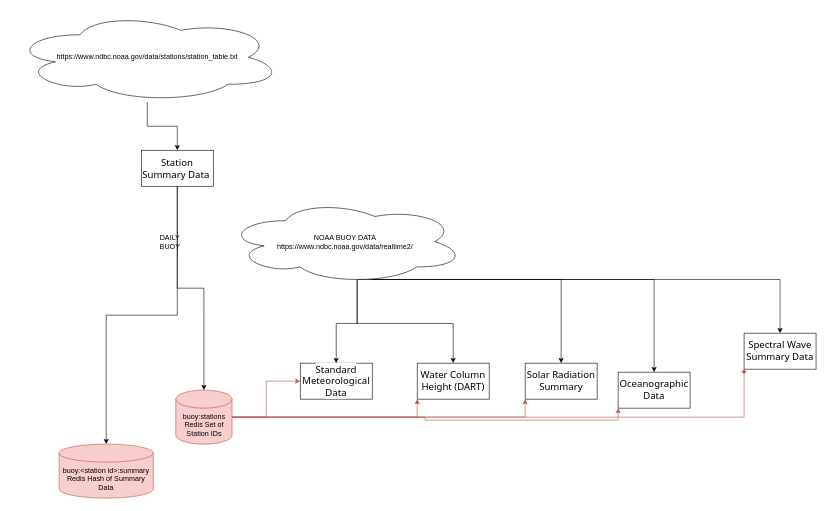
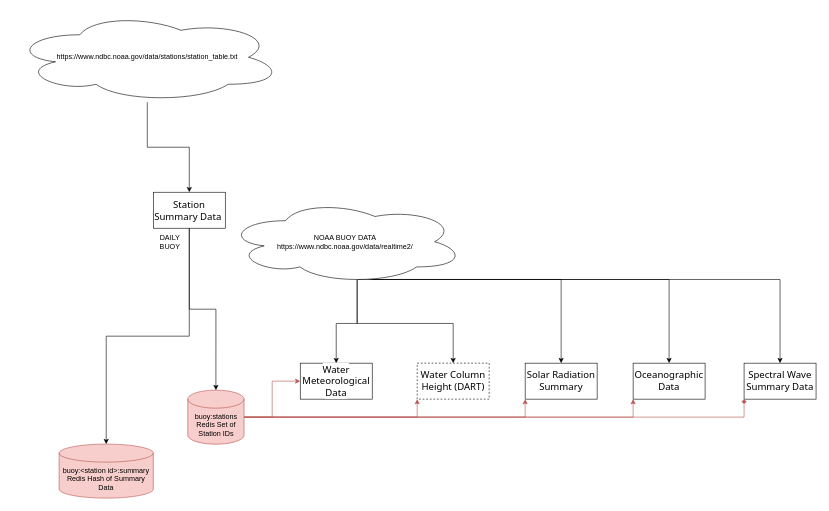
  <mxCell id="0" />
  <mxCell id="1" parent="0" />
  <mxCell id="2" style="edgeStyle=orthogonalEdgeStyle;rounded=0;orthogonalLoop=1;jettySize=auto;html=1;exitX=0.55;exitY=0.95;exitDx=0;exitDy=0;exitPerimeter=0;" parent="1" source="7" target="8" edge="1"><mxGeometry relative="1" as="geometry" /></mxCell>
  <mxCell id="3" style="edgeStyle=orthogonalEdgeStyle;rounded=0;orthogonalLoop=1;jettySize=auto;html=1;entryX=0.5;entryY=0;entryDx=0;entryDy=0;exitX=0.55;exitY=0.95;exitDx=0;exitDy=0;exitPerimeter=0;" parent="1" source="7" target="9" edge="1"><mxGeometry relative="1" as="geometry" /></mxCell>
  <mxCell id="4" style="edgeStyle=orthogonalEdgeStyle;rounded=0;orthogonalLoop=1;jettySize=auto;html=1;entryX=0.5;entryY=0;entryDx=0;entryDy=0;exitX=0.55;exitY=0.95;exitDx=0;exitDy=0;exitPerimeter=0;" parent="1" source="7" target="10" edge="1"><mxGeometry relative="1" as="geometry"><mxPoint x="635" y="485" as="sourcePoint" /></mxGeometry></mxCell>
  <mxCell id="5" style="edgeStyle=orthogonalEdgeStyle;rounded=0;orthogonalLoop=1;jettySize=auto;html=1;entryX=0.5;entryY=0;entryDx=0;entryDy=0;exitX=0.55;exitY=0.95;exitDx=0;exitDy=0;exitPerimeter=0;" parent="1" source="7" target="11" edge="1"><mxGeometry relative="1" as="geometry" /></mxCell>
  <mxCell id="6" style="edgeStyle=orthogonalEdgeStyle;rounded=0;orthogonalLoop=1;jettySize=auto;html=1;entryX=0.5;entryY=0;entryDx=0;entryDy=0;exitX=0.55;exitY=0.95;exitDx=0;exitDy=0;exitPerimeter=0;" parent="1" source="7" target="12" edge="1"><mxGeometry relative="1" as="geometry"><mxPoint x="572" y="468" as="sourcePoint" /></mxGeometry></mxCell>
  <mxCell id="7" value="NOAA BUOY DATA&lt;div&gt;https://www.ndbc.noaa.gov/data/realtime2/&lt;br&gt;&lt;/div&gt;" style="ellipse;shape=cloud;whiteSpace=wrap;html=1;" parent="1" vertex="1"><mxGeometry x="376.25" y="332.5" width="397.5" height="140" as="geometry" /></mxCell>
- <mxCell id="8" value="&lt;span style=&quot;font-family: system-ui, sans-serif; font-size: 16px; text-align: start; background-color: rgb(255, 255, 255);&quot;&gt;Standard Meteorological Data&lt;/span&gt;" style="rounded=0;whiteSpace=wrap;html=1;" parent="1" vertex="1"><mxGeometry x="500" y="605" width="120" height="60" as="geometry" /></mxCell>
- <mxCell id="9" value="&lt;span style=&quot;font-family: system-ui, sans-serif; font-size: 16px; text-align: start; background-color: rgb(255, 255, 255);&quot;&gt;Water Column Height (DART)&lt;/span&gt;" style="rounded=0;whiteSpace=wrap;html=1;" parent="1" vertex="1"><mxGeometry x="695" y="605" width="120" height="60" as="geometry" /></mxCell>
+ <mxCell id="8" value="&lt;span style=&quot;font-family: system-ui, sans-serif; font-size: 16px; text-align: start; background-color: rgb(255, 255, 255);&quot;&gt;Water Meteorological Data&lt;/span&gt;" style="rounded=0;whiteSpace=wrap;html=1;" parent="1" vertex="1"><mxGeometry x="500" y="605" width="120" height="60" as="geometry" /></mxCell>
+ <mxCell id="9" value="&lt;span style=&quot;font-family: system-ui, sans-serif; font-size: 16px; text-align: start; background-color: rgb(255, 255, 255);&quot;&gt;Water Column Height (DART)&lt;/span&gt;" style="rounded=0;whiteSpace=wrap;html=1;dashed=1;" parent="1" vertex="1"><mxGeometry x="695" y="605" width="120" height="60" as="geometry" /></mxCell>
  <mxCell id="10" value="&lt;span style=&quot;font-family: system-ui, sans-serif; font-size: 16px; text-align: start; background-color: rgb(255, 255, 255);&quot;&gt;Solar Radiation Summary&lt;/span&gt;" style="rounded=0;whiteSpace=wrap;html=1;" parent="1" vertex="1"><mxGeometry x="875" y="605" width="120" height="60" as="geometry" /></mxCell>
- <mxCell id="11" value="&lt;span style=&quot;font-family: system-ui, sans-serif; font-size: 16px; text-align: start; background-color: rgb(255, 255, 255);&quot;&gt;Oceanographic Data&lt;/span&gt;" style="rounded=0;whiteSpace=wrap;html=1;" parent="1" vertex="1"><mxGeometry x="1030" y="620" width="120" height="60" as="geometry" /></mxCell>
- <mxCell id="12" value="&lt;span style=&quot;font-family: system-ui, sans-serif; font-size: 16px; text-align: start; background-color: rgb(255, 255, 255);&quot;&gt;Spectral Wave Summary Data&lt;/span&gt;" style="rounded=0;whiteSpace=wrap;html=1;" parent="1" vertex="1"><mxGeometry x="1240" y="555" width="120" height="60" as="geometry" /></mxCell>
- <mxCell id="13" value="&lt;span style=&quot;font-family: system-ui, sans-serif; font-size: 16px; text-align: start; background-color: rgb(255, 255, 255);&quot;&gt;Station Summary Data&amp;nbsp;&lt;/span&gt;" style="rounded=0;whiteSpace=wrap;html=1;" parent="1" vertex="1"><mxGeometry x="235" y="250" width="120" height="60" as="geometry" /></mxCell>
+ <mxCell id="11" value="&lt;span style=&quot;font-family: system-ui, sans-serif; font-size: 16px; text-align: start; background-color: rgb(255, 255, 255);&quot;&gt;Oceanographic Data&lt;/span&gt;" style="rounded=0;whiteSpace=wrap;html=1;" parent="1" vertex="1"><mxGeometry x="1055" y="605" width="120" height="60" as="geometry" /></mxCell>
+ <mxCell id="12" value="&lt;span style=&quot;font-family: system-ui, sans-serif; font-size: 16px; text-align: start; background-color: rgb(255, 255, 255);&quot;&gt;Spectral Wave Summary Data&lt;/span&gt;" style="rounded=0;whiteSpace=wrap;html=1;" parent="1" vertex="1"><mxGeometry x="1240" y="605" width="120" height="60" as="geometry" /></mxCell>
+ <mxCell id="13" value="&lt;span style=&quot;font-family: system-ui, sans-serif; font-size: 16px; text-align: start; background-color: rgb(255, 255, 255);&quot;&gt;Station Summary Data&amp;nbsp;&lt;/span&gt;" style="rounded=0;whiteSpace=wrap;html=1;" parent="1" vertex="1"><mxGeometry x="255" y="320" width="120" height="60" as="geometry" /></mxCell>
  <mxCell id="14" style="edgeStyle=orthogonalEdgeStyle;rounded=0;orthogonalLoop=1;jettySize=auto;html=1;entryX=0;entryY=0.5;entryDx=0;entryDy=0;fillColor=#f8cecc;strokeColor=#b85450;" parent="1" source="19" target="8" edge="1"><mxGeometry relative="1" as="geometry" /></mxCell>
  <mxCell id="15" style="edgeStyle=orthogonalEdgeStyle;rounded=0;orthogonalLoop=1;jettySize=auto;html=1;entryX=0;entryY=1;entryDx=0;entryDy=0;fillColor=#f8cecc;strokeColor=#b85450;" parent="1" source="19" target="9" edge="1"><mxGeometry relative="1" as="geometry" /></mxCell>
  <mxCell id="16" style="edgeStyle=orthogonalEdgeStyle;rounded=0;orthogonalLoop=1;jettySize=auto;html=1;entryX=0;entryY=1;entryDx=0;entryDy=0;fillColor=#f8cecc;strokeColor=#b85450;" parent="1" source="19" target="10" edge="1"><mxGeometry relative="1" as="geometry" /></mxCell>
  <mxCell id="17" style="edgeStyle=orthogonalEdgeStyle;rounded=0;orthogonalLoop=1;jettySize=auto;html=1;entryX=0;entryY=1;entryDx=0;entryDy=0;fillColor=#f8cecc;strokeColor=#b85450;" parent="1" source="19" target="11" edge="1"><mxGeometry relative="1" as="geometry" /></mxCell>
  <mxCell id="18" style="edgeStyle=orthogonalEdgeStyle;rounded=0;orthogonalLoop=1;jettySize=auto;html=1;entryX=0;entryY=1;entryDx=0;entryDy=0;fillColor=#f8cecc;strokeColor=#b85450;endArrow=diamond;" parent="1" source="19" target="12" edge="1"><mxGeometry relative="1" as="geometry" /></mxCell>
- <mxCell id="19" value="buoy:stations&lt;div&gt;Redis Set of Station IDs&lt;/div&gt;" style="shape=cylinder3;whiteSpace=wrap;html=1;boundedLbl=1;backgroundOutline=1;size=15;fillColor=#f8cecc;strokeColor=#b85450;" parent="1" vertex="1"><mxGeometry x="292.5" y="650" width="93.75" height="90" as="geometry" /></mxCell>
+ <mxCell id="19" value="buoy:stations&lt;div&gt;Redis Set of Station IDs&lt;/div&gt;" style="shape=cylinder3;whiteSpace=wrap;html=1;boundedLbl=1;backgroundOutline=1;size=15;fillColor=#f8cecc;strokeColor=#b85450;" parent="1" vertex="1"><mxGeometry x="312.5" y="650" width="93.75" height="90" as="geometry" /></mxCell>
  <mxCell id="20" style="edgeStyle=orthogonalEdgeStyle;rounded=0;orthogonalLoop=1;jettySize=auto;html=1;entryX=0.5;entryY=0;entryDx=0;entryDy=0;entryPerimeter=0;" parent="1" source="13" target="19" edge="1"><mxGeometry relative="1" as="geometry" /></mxCell>
  <mxCell id="21" style="edgeStyle=orthogonalEdgeStyle;rounded=0;orthogonalLoop=1;jettySize=auto;html=1;" parent="1" source="22" target="13" edge="1"><mxGeometry relative="1" as="geometry" /></mxCell>
  <mxCell id="22" value="https://www.ndbc.noaa.gov/data/stations/station_table.txt" style="ellipse;shape=cloud;whiteSpace=wrap;html=1;" parent="1" vertex="1"><mxGeometry x="20" y="20" width="450" height="150" as="geometry" /></mxCell>
  <mxCell id="23" value="DAILY BUOY" style="text;html=1;align=center;verticalAlign=middle;whiteSpace=wrap;rounded=0;" parent="1" vertex="1"><mxGeometry x="252.5" y="380" width="60" height="45" as="geometry" /></mxCell>
  <mxCell id="24" value="buoy:&amp;lt;station id&amp;gt;:summary&lt;div&gt;Redis Hash of Summary Data&lt;/div&gt;" style="shape=cylinder3;whiteSpace=wrap;html=1;boundedLbl=1;backgroundOutline=1;size=15;fillColor=#f8cecc;strokeColor=#b85450;" parent="1" vertex="1"><mxGeometry x="98" y="740" width="157" height="90" as="geometry" /></mxCell>
  <mxCell id="25" style="edgeStyle=orthogonalEdgeStyle;rounded=0;orthogonalLoop=1;jettySize=auto;html=1;entryX=0.5;entryY=0;entryDx=0;entryDy=0;entryPerimeter=0;" parent="1" source="13" target="24" edge="1"><mxGeometry relative="1" as="geometry" /></mxCell>
